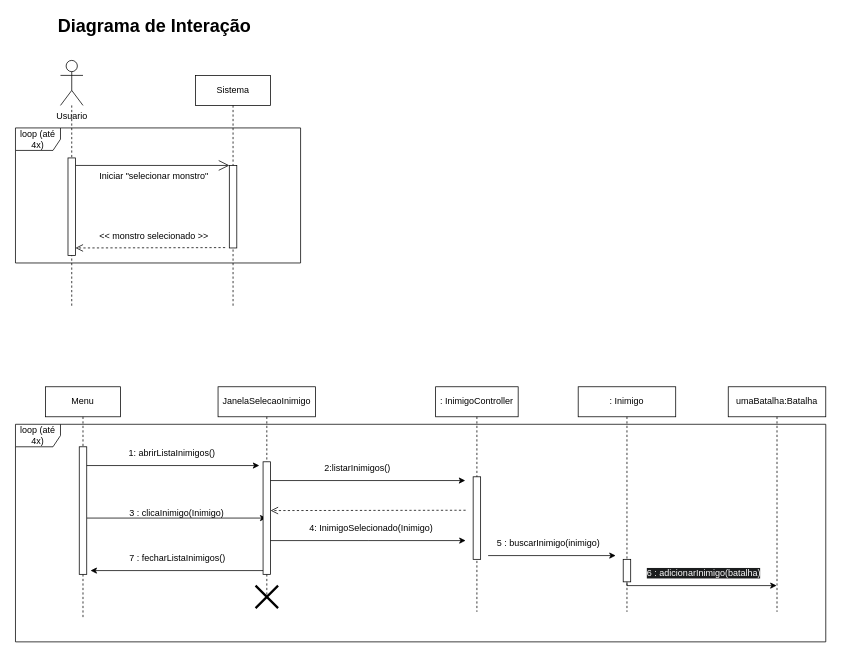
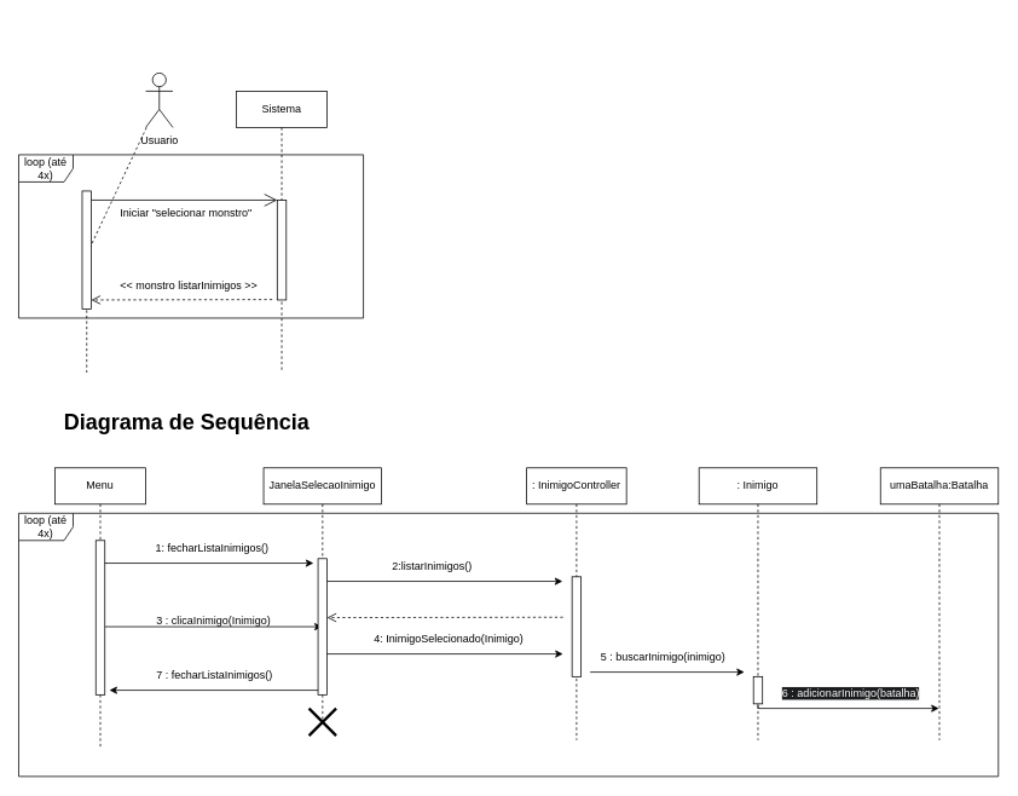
  <mxCell id="0" />
  <mxCell id="1" parent="0" />
  <mxCell id="2" style="edgeStyle=elbowEdgeStyle;rounded=0;orthogonalLoop=1;jettySize=auto;html=1;elbow=vertical;curved=0;" edge="1" parent="1"><mxGeometry relative="1" as="geometry"><mxPoint x="115" y="690.002" as="sourcePoint" /><mxPoint x="354.5" y="690.002" as="targetPoint" /></mxGeometry></mxCell>
  <mxCell id="3" style="edgeStyle=elbowEdgeStyle;rounded=0;orthogonalLoop=1;jettySize=auto;html=1;elbow=vertical;curved=0;" edge="1" parent="1"><mxGeometry relative="1" as="geometry"><mxPoint x="354.63" y="640.002" as="sourcePoint" /><mxPoint x="619.5" y="640.002" as="targetPoint" /></mxGeometry></mxCell>
  <mxCell id="4" value="JanelaSelecaoInimigo" style="shape=umlLifeline;perimeter=lifelinePerimeter;whiteSpace=wrap;html=1;container=0;dropTarget=0;collapsible=0;recursiveResize=0;outlineConnect=0;portConstraint=eastwest;newEdgeStyle={&quot;edgeStyle&quot;:&quot;elbowEdgeStyle&quot;,&quot;elbow&quot;:&quot;vertical&quot;,&quot;curved&quot;:0,&quot;rounded&quot;:0};" vertex="1" parent="1"><mxGeometry x="290" y="515" width="130" height="280" as="geometry" /></mxCell>
  <mxCell id="5" value="" style="html=1;points=[];perimeter=orthogonalPerimeter;outlineConnect=0;targetShapes=umlLifeline;portConstraint=eastwest;newEdgeStyle={&quot;edgeStyle&quot;:&quot;elbowEdgeStyle&quot;,&quot;elbow&quot;:&quot;vertical&quot;,&quot;curved&quot;:0,&quot;rounded&quot;:0};" vertex="1" parent="4"><mxGeometry x="60" y="100" width="10" height="150" as="geometry" /></mxCell>
  <mxCell id="6" value=": InimigoController" style="shape=umlLifeline;perimeter=lifelinePerimeter;whiteSpace=wrap;html=1;container=0;dropTarget=0;collapsible=0;recursiveResize=0;outlineConnect=0;portConstraint=eastwest;newEdgeStyle={&quot;edgeStyle&quot;:&quot;elbowEdgeStyle&quot;,&quot;elbow&quot;:&quot;vertical&quot;,&quot;curved&quot;:0,&quot;rounded&quot;:0};" vertex="1" parent="1"><mxGeometry x="580" y="515" width="110" height="300" as="geometry" /></mxCell>
  <mxCell id="7" value="" style="html=1;points=[];perimeter=orthogonalPerimeter;outlineConnect=0;targetShapes=umlLifeline;portConstraint=eastwest;newEdgeStyle={&quot;edgeStyle&quot;:&quot;elbowEdgeStyle&quot;,&quot;elbow&quot;:&quot;vertical&quot;,&quot;curved&quot;:0,&quot;rounded&quot;:0};" vertex="1" parent="6"><mxGeometry x="50" y="120" width="10" height="110" as="geometry" /></mxCell>
  <mxCell id="8" style="edgeStyle=orthogonalEdgeStyle;rounded=0;orthogonalLoop=1;jettySize=auto;html=1;curved=0;" edge="1" parent="1"><mxGeometry relative="1" as="geometry"><mxPoint x="110" y="610" as="sourcePoint" /><mxPoint x="345" y="620" as="targetPoint" /><Array as="points"><mxPoint x="110" y="620" /></Array></mxGeometry></mxCell>
  <mxCell id="9" value="Menu" style="shape=umlLifeline;perimeter=lifelinePerimeter;whiteSpace=wrap;html=1;container=0;dropTarget=0;collapsible=0;recursiveResize=0;outlineConnect=0;portConstraint=eastwest;newEdgeStyle={&quot;edgeStyle&quot;:&quot;elbowEdgeStyle&quot;,&quot;elbow&quot;:&quot;vertical&quot;,&quot;curved&quot;:0,&quot;rounded&quot;:0};" vertex="1" parent="1"><mxGeometry x="60" y="515" width="100" height="310" as="geometry" /></mxCell>
  <mxCell id="10" value="" style="html=1;points=[];perimeter=orthogonalPerimeter;outlineConnect=0;targetShapes=umlLifeline;portConstraint=eastwest;newEdgeStyle={&quot;edgeStyle&quot;:&quot;elbowEdgeStyle&quot;,&quot;elbow&quot;:&quot;vertical&quot;,&quot;curved&quot;:0,&quot;rounded&quot;:0};" vertex="1" parent="9"><mxGeometry x="45" y="80" width="10" height="170" as="geometry" /></mxCell>
  <mxCell id="11" value="2:listarInimigos()" style="text;whiteSpace=wrap;html=1;" vertex="1" parent="1"><mxGeometry x="430" y="610" width="120" height="40" as="geometry" /></mxCell>
  <mxCell id="12" value="" style="html=1;verticalAlign=bottom;endArrow=open;dashed=1;endSize=8;curved=0;rounded=0;" edge="1" parent="1"><mxGeometry relative="1" as="geometry"><mxPoint x="620" y="679.57" as="sourcePoint" /><mxPoint x="360" y="680" as="targetPoint" /></mxGeometry></mxCell>
  <mxCell id="13" value="3 : clicaInimigo(Inimigo)" style="text;whiteSpace=wrap;html=1;" vertex="1" parent="1"><mxGeometry x="170" y="670" width="140" height="40" as="geometry" /></mxCell>
  <mxCell id="14" style="edgeStyle=elbowEdgeStyle;rounded=0;orthogonalLoop=1;jettySize=auto;html=1;elbow=vertical;curved=0;" edge="1" parent="1" source="5"><mxGeometry relative="1" as="geometry"><mxPoint x="370" y="720" as="sourcePoint" /><mxPoint x="620" y="720" as="targetPoint" /></mxGeometry></mxCell>
  <mxCell id="15" value="4: InimigoSelecionado(Inimigo)" style="text;whiteSpace=wrap;html=1;" vertex="1" parent="1"><mxGeometry x="410" y="690" width="180" height="30" as="geometry" /></mxCell>
  <mxCell id="16" value="umaBatalha:Batalha" style="shape=umlLifeline;perimeter=lifelinePerimeter;whiteSpace=wrap;html=1;container=0;dropTarget=0;collapsible=0;recursiveResize=0;outlineConnect=0;portConstraint=eastwest;newEdgeStyle={&quot;edgeStyle&quot;:&quot;elbowEdgeStyle&quot;,&quot;elbow&quot;:&quot;vertical&quot;,&quot;curved&quot;:0,&quot;rounded&quot;:0};" vertex="1" parent="1"><mxGeometry x="970" y="515" width="130" height="300" as="geometry" /></mxCell>
  <mxCell id="17" style="edgeStyle=elbowEdgeStyle;rounded=0;orthogonalLoop=1;jettySize=auto;html=1;elbow=horizontal;curved=0;entryX=1;entryY=1;entryDx=0;entryDy=0;" edge="1" parent="1" target="18"><mxGeometry relative="1" as="geometry"><mxPoint x="650" y="740" as="sourcePoint" /><mxPoint x="889.5" y="740.004" as="targetPoint" /><Array as="points"><mxPoint x="650" y="740" /></Array></mxGeometry></mxCell>
  <mxCell id="18" value="5 : buscarInimigo(inimigo)" style="text;whiteSpace=wrap;html=1;" vertex="1" parent="1"><mxGeometry x="660" y="710" width="160" height="30" as="geometry" /></mxCell>
  <mxCell id="19" value="" style="shape=umlDestroy;whiteSpace=wrap;html=1;strokeWidth=3;targetShapes=umlLifeline;" vertex="1" parent="1"><mxGeometry x="340" y="780" width="30" height="30" as="geometry" /></mxCell>
  <mxCell id="20" style="edgeStyle=elbowEdgeStyle;rounded=0;orthogonalLoop=1;jettySize=auto;html=1;elbow=vertical;curved=0;" edge="1" parent="1"><mxGeometry relative="1" as="geometry"><mxPoint x="350" y="760.004" as="sourcePoint" /><mxPoint x="120" y="760" as="targetPoint" /></mxGeometry></mxCell>
  <mxCell id="21" value="7 : fecharListaInimigos()" style="text;whiteSpace=wrap;html=1;" vertex="1" parent="1"><mxGeometry x="170" y="730" width="140" height="40" as="geometry" /></mxCell>
  <mxCell id="22" value=": Inimigo" style="shape=umlLifeline;perimeter=lifelinePerimeter;whiteSpace=wrap;html=1;container=0;dropTarget=0;collapsible=0;recursiveResize=0;outlineConnect=0;portConstraint=eastwest;newEdgeStyle={&quot;edgeStyle&quot;:&quot;elbowEdgeStyle&quot;,&quot;elbow&quot;:&quot;vertical&quot;,&quot;curved&quot;:0,&quot;rounded&quot;:0};" vertex="1" parent="1"><mxGeometry x="770" y="515" width="130" height="300" as="geometry" /></mxCell>
  <mxCell id="23" value="" style="html=1;points=[];perimeter=orthogonalPerimeter;outlineConnect=0;targetShapes=umlLifeline;portConstraint=eastwest;newEdgeStyle={&quot;edgeStyle&quot;:&quot;elbowEdgeStyle&quot;,&quot;elbow&quot;:&quot;vertical&quot;,&quot;curved&quot;:0,&quot;rounded&quot;:0};" vertex="1" parent="22"><mxGeometry x="60" y="230" width="10" height="30" as="geometry" /></mxCell>
  <mxCell id="24" style="edgeStyle=elbowEdgeStyle;rounded=0;orthogonalLoop=1;jettySize=auto;html=1;elbow=vertical;curved=0;" edge="1" parent="1" source="23" target="16"><mxGeometry relative="1" as="geometry"><Array as="points"><mxPoint x="960" y="780" /></Array></mxGeometry></mxCell>
  <mxCell id="25" value="&lt;span style=&quot;color: rgb(255, 255, 255); font-family: Helvetica; font-size: 12px; font-style: normal; font-variant-ligatures: normal; font-variant-caps: normal; font-weight: 400; letter-spacing: normal; orphans: 2; text-align: left; text-indent: 0px; text-transform: none; widows: 2; word-spacing: 0px; -webkit-text-stroke-width: 0px; white-space: normal; background-color: rgb(27, 29, 30); text-decoration-thickness: initial; text-decoration-style: initial; text-decoration-color: initial; float: none; display: inline !important;&quot;&gt;6 : adicionarInimigo(batalha)&lt;/span&gt;" style="text;whiteSpace=wrap;html=1;" vertex="1" parent="1"><mxGeometry x="860" y="750" width="180" height="40" as="geometry" /></mxCell>
- <mxCell id="26" value="Usuario" style="shape=umlActor;verticalLabelPosition=bottom;verticalAlign=top;html=1;" vertex="1" parent="1"><mxGeometry x="80" y="80" width="30" height="60" as="geometry" /></mxCell>
+ <mxCell id="26" value="Usuario" style="shape=umlActor;verticalLabelPosition=bottom;verticalAlign=top;html=1;" vertex="1" parent="1"><mxGeometry x="160" y="80" width="30" height="60" as="geometry" /></mxCell>
  <mxCell id="27" value="" style="endArrow=none;dashed=1;endFill=0;endSize=12;html=1;rounded=0;startFill=0;" edge="1" parent="1" source="26"><mxGeometry width="160" relative="1" as="geometry"><mxPoint x="95" y="170" as="sourcePoint" /><mxPoint x="95" y="410" as="targetPoint" /><Array as="points"><mxPoint x="95" y="280" /></Array></mxGeometry></mxCell>
  <mxCell id="28" value="" style="endArrow=open;endFill=1;endSize=12;html=1;rounded=0;" edge="1" parent="1" target="33"><mxGeometry width="160" relative="1" as="geometry"><mxPoint x="100" y="220" as="sourcePoint" /><mxPoint x="290" y="220" as="targetPoint" /></mxGeometry></mxCell>
  <mxCell id="29" value="Iniciar&amp;nbsp;&lt;span style=&quot;background-color: transparent; color: light-dark(rgb(0, 0, 0), rgb(255, 255, 255));&quot;&gt;&quot;selecionar monstro&quot;&lt;/span&gt;" style="text;whiteSpace=wrap;html=1;" vertex="1" parent="1"><mxGeometry x="130" y="220" width="160" height="40" as="geometry" /></mxCell>
  <mxCell id="30" value="loop (até 4x)" style="shape=umlFrame;whiteSpace=wrap;html=1;pointerEvents=0;" vertex="1" parent="1"><mxGeometry x="20" y="565" width="1080" height="290" as="geometry" /></mxCell>
- <mxCell id="31" value="1: abrirListaInimigos()" style="text;whiteSpace=wrap;html=1;" vertex="1" parent="1"><mxGeometry x="169.29" y="590" width="141.429" height="40" as="geometry" /></mxCell>
+ <mxCell id="31" value="1: fecharListaInimigos()" style="text;whiteSpace=wrap;html=1;" vertex="1" parent="1"><mxGeometry x="169.29" y="590" width="141.429" height="40" as="geometry" /></mxCell>
  <mxCell id="32" value="Sistema" style="shape=umlLifeline;perimeter=lifelinePerimeter;whiteSpace=wrap;html=1;container=0;dropTarget=0;collapsible=0;recursiveResize=0;outlineConnect=0;portConstraint=eastwest;newEdgeStyle={&quot;edgeStyle&quot;:&quot;elbowEdgeStyle&quot;,&quot;elbow&quot;:&quot;vertical&quot;,&quot;curved&quot;:0,&quot;rounded&quot;:0};" vertex="1" parent="1"><mxGeometry x="260" y="100" width="100" height="310" as="geometry" /></mxCell>
  <mxCell id="33" value="" style="html=1;points=[];perimeter=orthogonalPerimeter;outlineConnect=0;targetShapes=umlLifeline;portConstraint=eastwest;newEdgeStyle={&quot;edgeStyle&quot;:&quot;elbowEdgeStyle&quot;,&quot;elbow&quot;:&quot;vertical&quot;,&quot;curved&quot;:0,&quot;rounded&quot;:0};" vertex="1" parent="32"><mxGeometry x="45" y="120" width="10" height="110" as="geometry" /></mxCell>
  <mxCell id="34" value="" style="html=1;verticalAlign=bottom;endArrow=open;dashed=1;endSize=8;curved=0;rounded=0;" edge="1" parent="1"><mxGeometry relative="1" as="geometry"><mxPoint x="299.5" y="329.5" as="sourcePoint" /><mxPoint x="100" y="330" as="targetPoint" /></mxGeometry></mxCell>
  <mxCell id="35" value="loop (até 4x)" style="shape=umlFrame;whiteSpace=wrap;html=1;pointerEvents=0;" vertex="1" parent="1"><mxGeometry x="20" y="170" width="380" height="180" as="geometry" /></mxCell>
- <mxCell id="36" value="&amp;lt;&amp;lt; monstro selecionado &amp;gt;&amp;gt;" style="text;whiteSpace=wrap;html=1;" vertex="1" parent="1"><mxGeometry x="130" y="300" width="160" height="40" as="geometry" /></mxCell>
+ <mxCell id="36" value="&amp;lt;&amp;lt; monstro listarInimigos &amp;gt;&amp;gt;" style="text;whiteSpace=wrap;html=1;" vertex="1" parent="1"><mxGeometry x="130" y="300" width="160" height="40" as="geometry" /></mxCell>
  <mxCell id="37" value="" style="html=1;points=[];perimeter=orthogonalPerimeter;outlineConnect=0;targetShapes=umlLifeline;portConstraint=eastwest;newEdgeStyle={&quot;edgeStyle&quot;:&quot;elbowEdgeStyle&quot;,&quot;elbow&quot;:&quot;vertical&quot;,&quot;curved&quot;:0,&quot;rounded&quot;:0};" vertex="1" parent="1"><mxGeometry x="90" y="210" width="10" height="130" as="geometry" /></mxCell>
- <mxCell id="38" value="Diagrama de Interação" style="text;strokeColor=none;fillColor=none;html=1;fontSize=24;fontStyle=1;verticalAlign=middle;align=center;" vertex="1" parent="1"><mxGeometry x="60" y="20" width="290" height="30" as="geometry" /></mxCell>
+ <mxCell id="39" value="Diagrama de Sequência" style="text;strokeColor=none;fillColor=none;html=1;fontSize=24;fontStyle=1;verticalAlign=middle;align=center;" vertex="1" parent="1"><mxGeometry x="60" y="450" width="290" height="30" as="geometry" /></mxCell>
